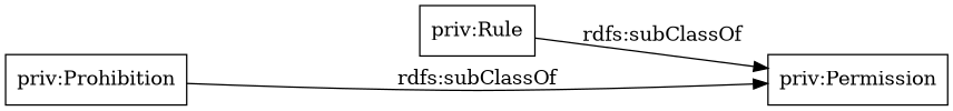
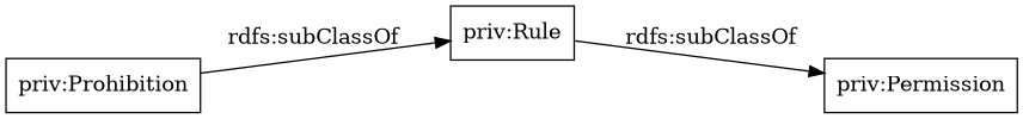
  digraph {
    rankdir=LR
    node [color=black shape=rectangle]
    "priv:Prohibition"
    "priv:Rule"
    "priv:Permission"
-   "priv:Prohibition" -> "priv:Permission" [label="rdfs:subClassOf"]
+   "priv:Prohibition" -> "priv:Rule" [label="rdfs:subClassOf"]
    "priv:Rule" -> "priv:Permission" [label="rdfs:subClassOf"]
  }
